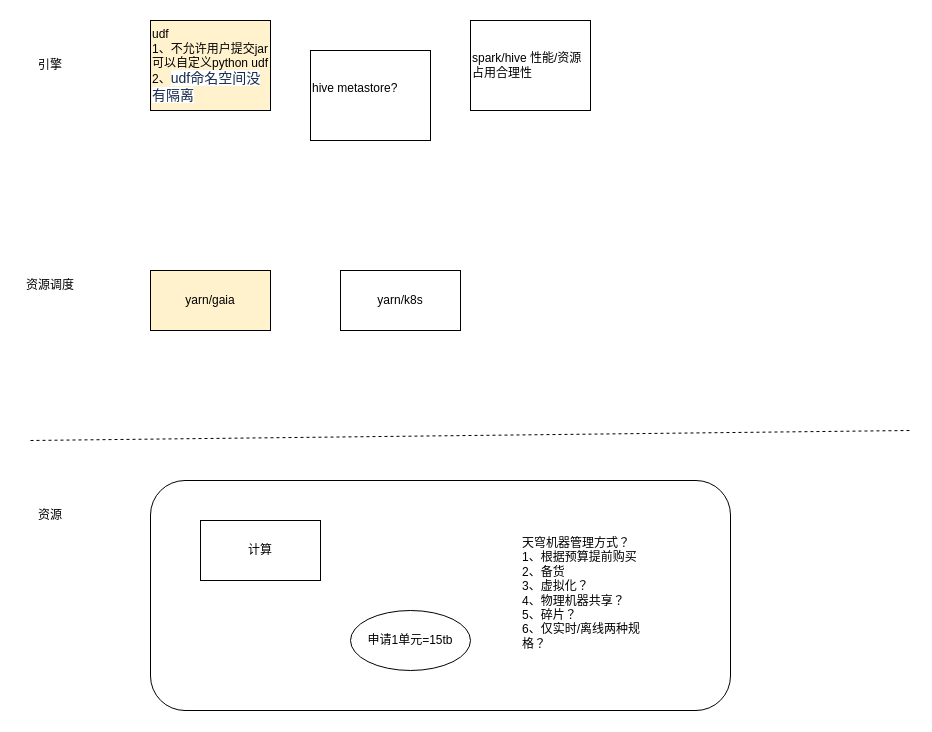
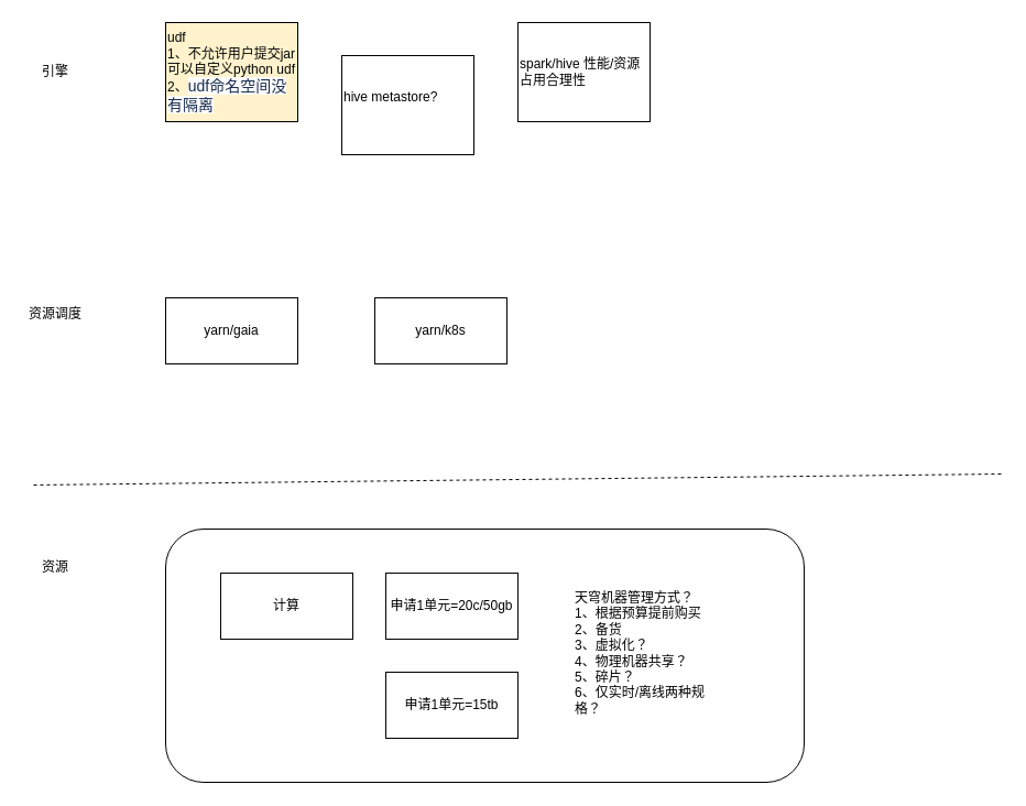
  <mxCell id="0" />
  <mxCell id="1" parent="0" />
  <mxCell id="2" value="" style="rounded=1;whiteSpace=wrap;html=1;" vertex="1" parent="1"><mxGeometry x="150" y="480" width="580" height="230" as="geometry" /></mxCell>
  <mxCell id="3" value="计算" style="rounded=0;whiteSpace=wrap;html=1;" vertex="1" parent="1"><mxGeometry x="200" y="520" width="120" height="60" as="geometry" /></mxCell>
- <mxCell id="4" value="申请1单元=15tb" style="ellipse;whiteSpace=wrap;html=1;" vertex="1" parent="1"><mxGeometry x="350" y="610" width="120" height="60" as="geometry" /></mxCell>
+ <mxCell id="4" value="申请1单元=15tb" style="rounded=0;whiteSpace=wrap;html=1;" vertex="1" parent="1"><mxGeometry x="350" y="610" width="120" height="60" as="geometry" /></mxCell>
+ <mxCell id="5" value="申请1单元=20c/50gb" style="rounded=0;whiteSpace=wrap;html=1;" vertex="1" parent="1"><mxGeometry x="350" y="520" width="120" height="60" as="geometry" /></mxCell>
  <mxCell id="6" value="天穹机器管理方式？&lt;br&gt;1、根据预算提前购买&lt;br&gt;2、备货&lt;br&gt;3、虚拟化？&lt;br&gt;4、物理机器共享？&lt;br&gt;5、碎片？&lt;br&gt;6、仅实时/离线两种规格？" style="text;html=1;strokeColor=none;fillColor=none;align=left;verticalAlign=middle;whiteSpace=wrap;rounded=0;" vertex="1" parent="1"><mxGeometry x="520" y="515" width="130" height="155" as="geometry" /></mxCell>
  <mxCell id="7" value="" style="endArrow=none;dashed=1;html=1;rounded=0;" edge="1" parent="1"><mxGeometry width="50" height="50" relative="1" as="geometry"><mxPoint x="30" y="440" as="sourcePoint" /><mxPoint x="910" y="430" as="targetPoint" /></mxGeometry></mxCell>
  <mxCell id="8" value="资源" style="text;html=1;strokeColor=none;fillColor=none;align=center;verticalAlign=middle;whiteSpace=wrap;rounded=0;" vertex="1" parent="1"><mxGeometry x="20" y="500" width="60" height="30" as="geometry" /></mxCell>
- <mxCell id="9" value="yarn/gaia" style="rounded=0;whiteSpace=wrap;html=1;fillColor=#fff2cc;" vertex="1" parent="1"><mxGeometry x="150" y="270" width="120" height="60" as="geometry" /></mxCell>
+ <mxCell id="9" value="yarn/gaia" style="rounded=0;whiteSpace=wrap;html=1;" vertex="1" parent="1"><mxGeometry x="150" y="270" width="120" height="60" as="geometry" /></mxCell>
  <mxCell id="10" value="资源调度" style="text;html=1;strokeColor=none;fillColor=none;align=center;verticalAlign=middle;whiteSpace=wrap;rounded=0;" vertex="1" parent="1"><mxGeometry x="20" y="270" width="60" height="30" as="geometry" /></mxCell>
  <mxCell id="11" value="引擎" style="text;html=1;strokeColor=none;fillColor=none;align=center;verticalAlign=middle;whiteSpace=wrap;rounded=0;" vertex="1" parent="1"><mxGeometry x="20" y="50" width="60" height="30" as="geometry" /></mxCell>
  <mxCell id="12" value="udf&lt;br&gt;1、不允许用户提交jar&lt;br&gt;可以自定义python udf&lt;br&gt;2、&lt;span style=&quot;color: rgb(23 , 43 , 77) ; font-family: , &amp;#34;system-ui&amp;#34; , &amp;#34;segoe ui&amp;#34; , &amp;#34;roboto&amp;#34; , &amp;#34;oxygen&amp;#34; , &amp;#34;ubuntu&amp;#34; , &amp;#34;fira sans&amp;#34; , &amp;#34;droid sans&amp;#34; , &amp;#34;helvetica neue&amp;#34; , sans-serif ; font-size: 14px ; background-color: rgb(255 , 255 , 255)&quot;&gt;udf命名空间没有隔离&lt;/span&gt;" style="rounded=0;whiteSpace=wrap;html=1;align=left;fillColor=#fff2cc;" vertex="1" parent="1"><mxGeometry x="150" y="20" width="120" height="90" as="geometry" /></mxCell>
  <mxCell id="13" value="hive metastore?&lt;br&gt;&lt;br&gt;" style="rounded=0;whiteSpace=wrap;html=1;align=left;" vertex="1" parent="1"><mxGeometry x="310" y="50" width="120" height="90" as="geometry" /></mxCell>
  <mxCell id="14" value="spark/hive 性能/资源占用合理性" style="rounded=0;whiteSpace=wrap;html=1;align=left;" vertex="1" parent="1"><mxGeometry x="470" y="20" width="120" height="90" as="geometry" /></mxCell>
  <mxCell id="15" value="yarn/k8s" style="rounded=0;whiteSpace=wrap;html=1;" vertex="1" parent="1"><mxGeometry x="340" y="270" width="120" height="60" as="geometry" /></mxCell>
